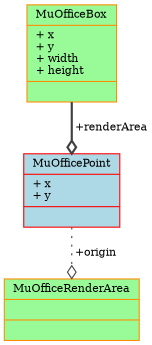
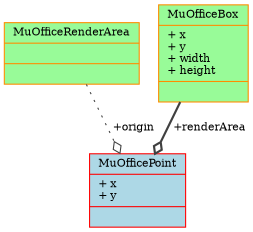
  digraph {
    fontname="DejaVu Serif"
    node [color=darkorange fillcolor=palegreen fontname="DejaVu Serif" fontsize=10 shape=record style=filled]
    edge [arrowhead=odiamond color=grey25 fontname="DejaVu Serif" fontsize=10 labelfontname=Helvetica labelfontsize=10]
    n1 [fontcolor=black height=0.2 label="{MuOfficeRenderArea\n||}" width=0.4]
    n2 [color=red fillcolor=lightblue height=0.2 label="{MuOfficePoint\n|+ x\l+ y\l|}" width=0.4]
    n3 [height=0.2 label="{MuOfficeBox\n|+ x\l+ y\l+ width\l+ height\l|}" width=0.4]
-   n2 -> n1 [label=" +origin" style=dotted]
+   n1 -> n2 [label=" +origin" style=dotted]
    n3 -> n2 [label=" +renderArea" style=bold]
  }
